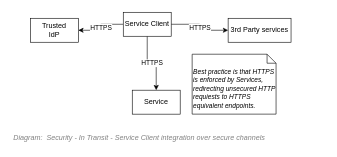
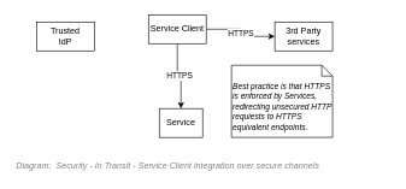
  <mxCell id="0" />
  <mxCell id="1" parent="0" />
- <mxCell id="2" value="Service" style="rounded=0;whiteSpace=wrap;html=1;" vertex="1" parent="1"><mxGeometry x="220" y="150" width="80" height="40" as="geometry" /></mxCell>
- <mxCell id="3" value="HTTPS" style="edgeStyle=orthogonalEdgeStyle;rounded=0;orthogonalLoop=1;jettySize=auto;html=1;entryX=1;entryY=0.5;entryDx=0;entryDy=0;" edge="1" parent="1" source="6" target="7"><mxGeometry relative="1" as="geometry" /></mxCell>
+ <mxCell id="2" value="Service" style="rounded=0;whiteSpace=wrap;html=1;" vertex="1" parent="1"><mxGeometry x="220" y="150" width="60" height="40" as="geometry" /></mxCell>
  <mxCell id="4" value="HTTPS" style="edgeStyle=orthogonalEdgeStyle;rounded=0;orthogonalLoop=1;jettySize=auto;html=1;entryX=0.5;entryY=0;entryDx=0;entryDy=0;endArrow=classic;endFill=1;" edge="1" parent="1" source="6" target="2"><mxGeometry relative="1" as="geometry" /></mxCell>
  <mxCell id="5" value="HTTPS" style="edgeStyle=orthogonalEdgeStyle;rounded=0;orthogonalLoop=1;jettySize=auto;html=1;entryX=0;entryY=0.5;entryDx=0;entryDy=0;endArrow=classic;endFill=1;" edge="1" parent="1" source="6" target="9"><mxGeometry relative="1" as="geometry" /></mxCell>
  <mxCell id="6" value="Service Client" style="rounded=0;whiteSpace=wrap;html=1;" vertex="1" parent="1"><mxGeometry x="205" y="20" width="80" height="40" as="geometry" /></mxCell>
  <mxCell id="7" value="Trusted&lt;br&gt;IdP" style="rounded=0;whiteSpace=wrap;html=1;" vertex="1" parent="1"><mxGeometry x="50" y="30" width="80" height="40" as="geometry" /></mxCell>
  <mxCell id="8" value="&lt;i&gt;&lt;font style=&quot;font-size: 11px&quot;&gt;Best practice is that HTTPS is enforced by Services, redirecting unsecured HTTP requiests to HTTPS equivalent endpoints.&lt;/font&gt;&lt;/i&gt;" style="shape=note2;boundedLbl=1;whiteSpace=wrap;html=1;size=15;verticalAlign=top;align=left;" vertex="1" parent="1"><mxGeometry x="320" y="90" width="140" height="100" as="geometry" /></mxCell>
- <mxCell id="9" value="3rd Party services" style="rounded=0;whiteSpace=wrap;html=1;" vertex="1" parent="1"><mxGeometry x="380" y="30" width="105" height="40" as="geometry" /></mxCell>
+ <mxCell id="9" value="3rd Party services" style="rounded=0;whiteSpace=wrap;html=1;" vertex="1" parent="1"><mxGeometry x="380" y="30" width="80" height="40" as="geometry" /></mxCell>
  <mxCell id="10" value="&lt;font style=&quot;font-size: 12px&quot;&gt;Diagram:&amp;nbsp; Security - In Transit - Service Client integration over secure channels&lt;/font&gt;" style="text;strokeColor=none;fillColor=none;html=1;fontSize=12;fontStyle=2;verticalAlign=middle;align=left;shadow=0;glass=0;comic=0;opacity=30;fontColor=#808080;" vertex="1" parent="1"><mxGeometry x="20" y="220" width="520" height="20" as="geometry" /></mxCell>
